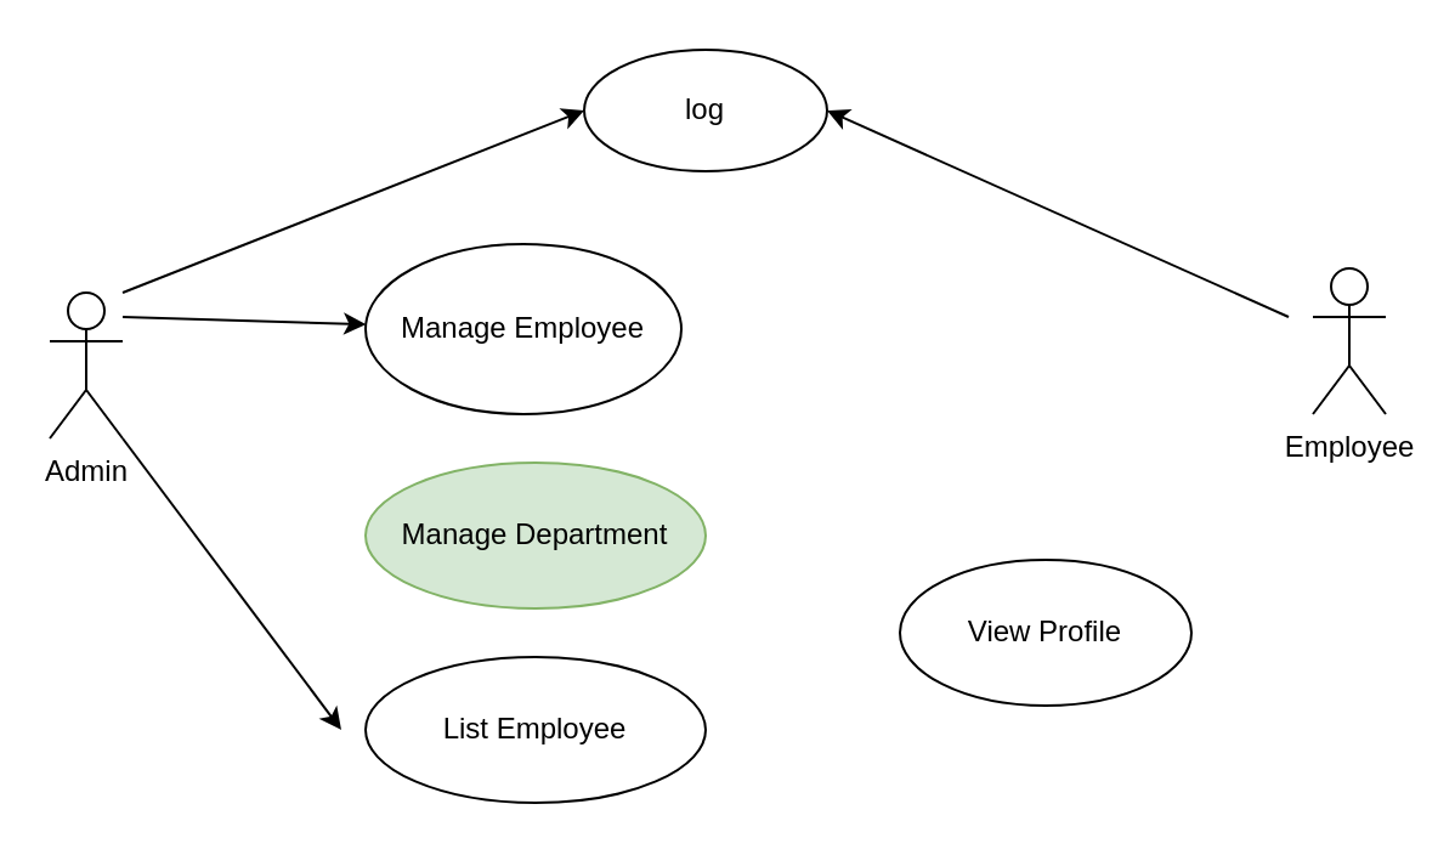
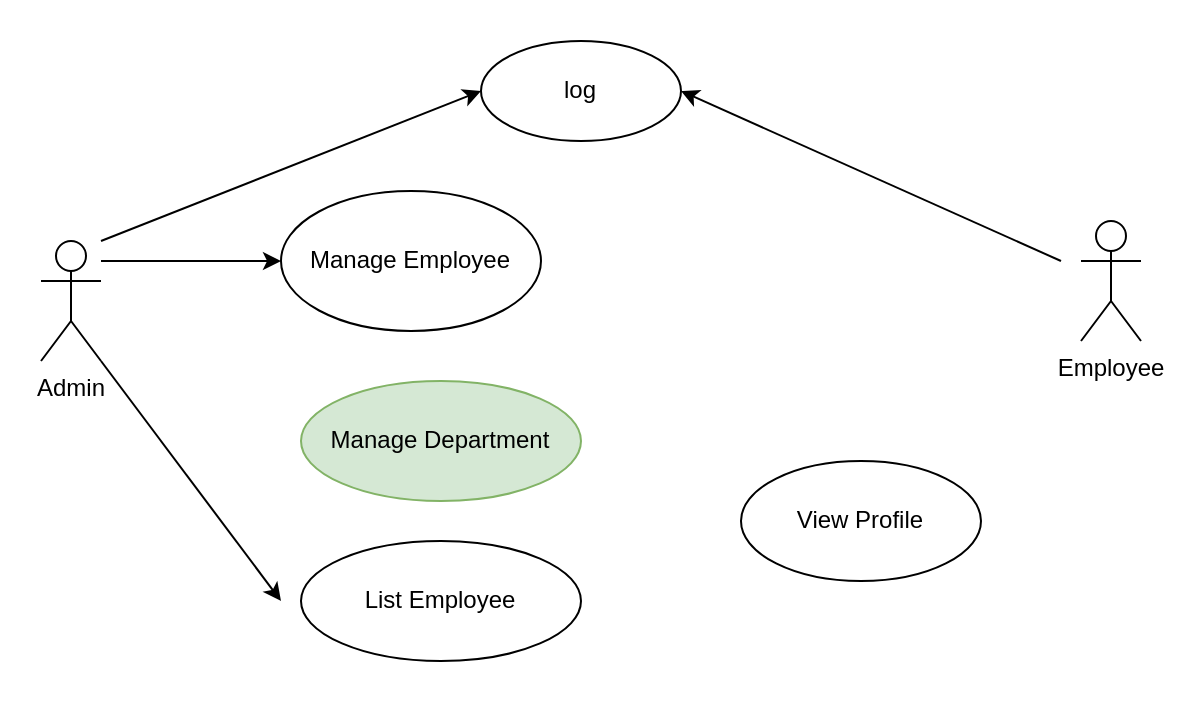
  <mxCell id="0" />
  <mxCell id="1" parent="0" />
  <mxCell id="2" value="Admin" style="shape=umlActor;verticalLabelPosition=bottom;verticalAlign=top;html=1;outlineConnect=0;" vertex="1" parent="1"><mxGeometry x="20" y="120" width="30" height="60" as="geometry" /></mxCell>
  <mxCell id="3" value="Employee" style="shape=umlActor;verticalLabelPosition=bottom;verticalAlign=top;html=1;outlineConnect=0;" vertex="1" parent="1"><mxGeometry x="540" y="110" width="30" height="60" as="geometry" /></mxCell>
  <mxCell id="4" value="log" style="ellipse;whiteSpace=wrap;html=1;" vertex="1" parent="1"><mxGeometry x="240" y="20" width="100" height="50" as="geometry" /></mxCell>
- <mxCell id="5" value="Manage Employee" style="ellipse;whiteSpace=wrap;html=1;" vertex="1" parent="1"><mxGeometry x="150" y="100" width="130" height="70" as="geometry" /></mxCell>
+ <mxCell id="5" value="Manage Employee" style="ellipse;whiteSpace=wrap;html=1;" vertex="1" parent="1"><mxGeometry x="140" y="95" width="130" height="70" as="geometry" /></mxCell>
  <mxCell id="6" value="Manage Department" style="ellipse;whiteSpace=wrap;html=1;fillColor=#d5e8d4;strokeColor=#82b366;" vertex="1" parent="1"><mxGeometry x="150" y="190" width="140" height="60" as="geometry" /></mxCell>
  <mxCell id="7" value="View Profile" style="ellipse;whiteSpace=wrap;html=1;" vertex="1" parent="1"><mxGeometry x="370" y="230" width="120" height="60" as="geometry" /></mxCell>
  <mxCell id="8" value="" style="endArrow=classic;html=1;rounded=0;" edge="1" parent="1" target="5"><mxGeometry width="50" height="50" relative="1" as="geometry"><mxPoint x="50" y="130" as="sourcePoint" /><mxPoint x="100" y="80" as="targetPoint" /></mxGeometry></mxCell>
  <mxCell id="9" value="List Employee" style="ellipse;whiteSpace=wrap;html=1;" vertex="1" parent="1"><mxGeometry x="150" y="270" width="140" height="60" as="geometry" /></mxCell>
  <mxCell id="10" value="" style="endArrow=classic;html=1;rounded=0;exitX=1;exitY=1;exitDx=0;exitDy=0;exitPerimeter=0;" edge="1" parent="1" source="2"><mxGeometry width="50" height="50" relative="1" as="geometry"><mxPoint x="90" y="350" as="sourcePoint" /><mxPoint x="140" y="300" as="targetPoint" /></mxGeometry></mxCell>
  <mxCell id="11" value="" style="endArrow=classic;html=1;rounded=0;entryX=0;entryY=0.5;entryDx=0;entryDy=0;" edge="1" parent="1" target="4"><mxGeometry width="50" height="50" relative="1" as="geometry"><mxPoint x="50" y="120" as="sourcePoint" /><mxPoint x="100" y="70" as="targetPoint" /></mxGeometry></mxCell>
  <mxCell id="12" value="" style="endArrow=classic;html=1;rounded=0;entryX=1;entryY=0.5;entryDx=0;entryDy=0;" edge="1" parent="1" target="4"><mxGeometry width="50" height="50" relative="1" as="geometry"><mxPoint x="530" y="130" as="sourcePoint" /><mxPoint x="530" y="70" as="targetPoint" /></mxGeometry></mxCell>
